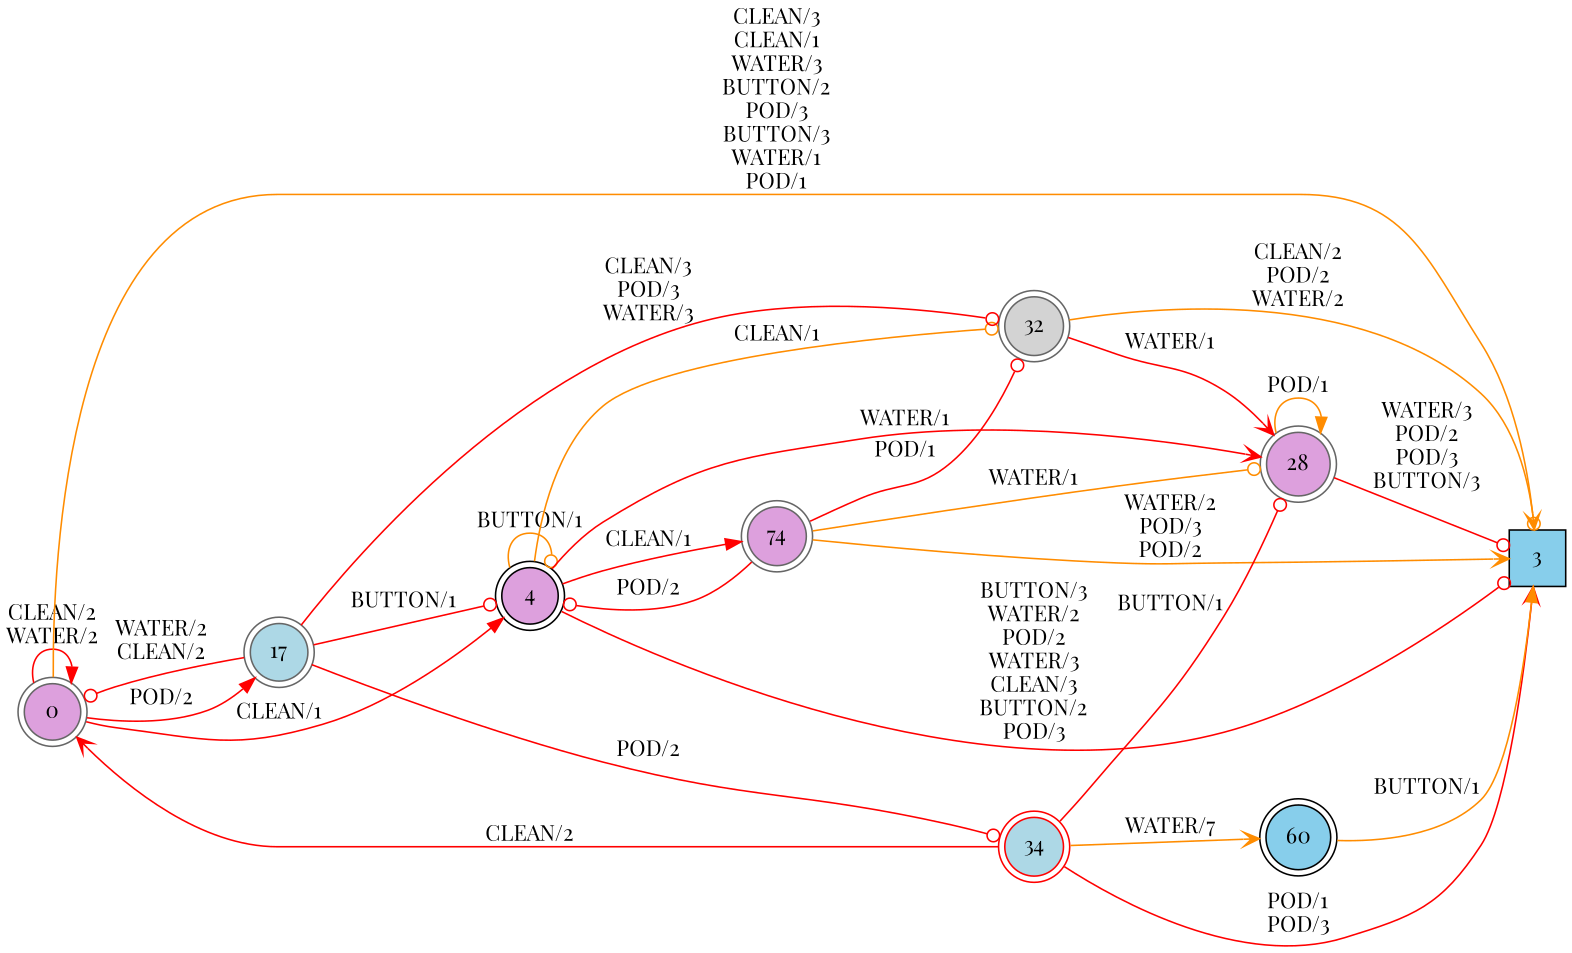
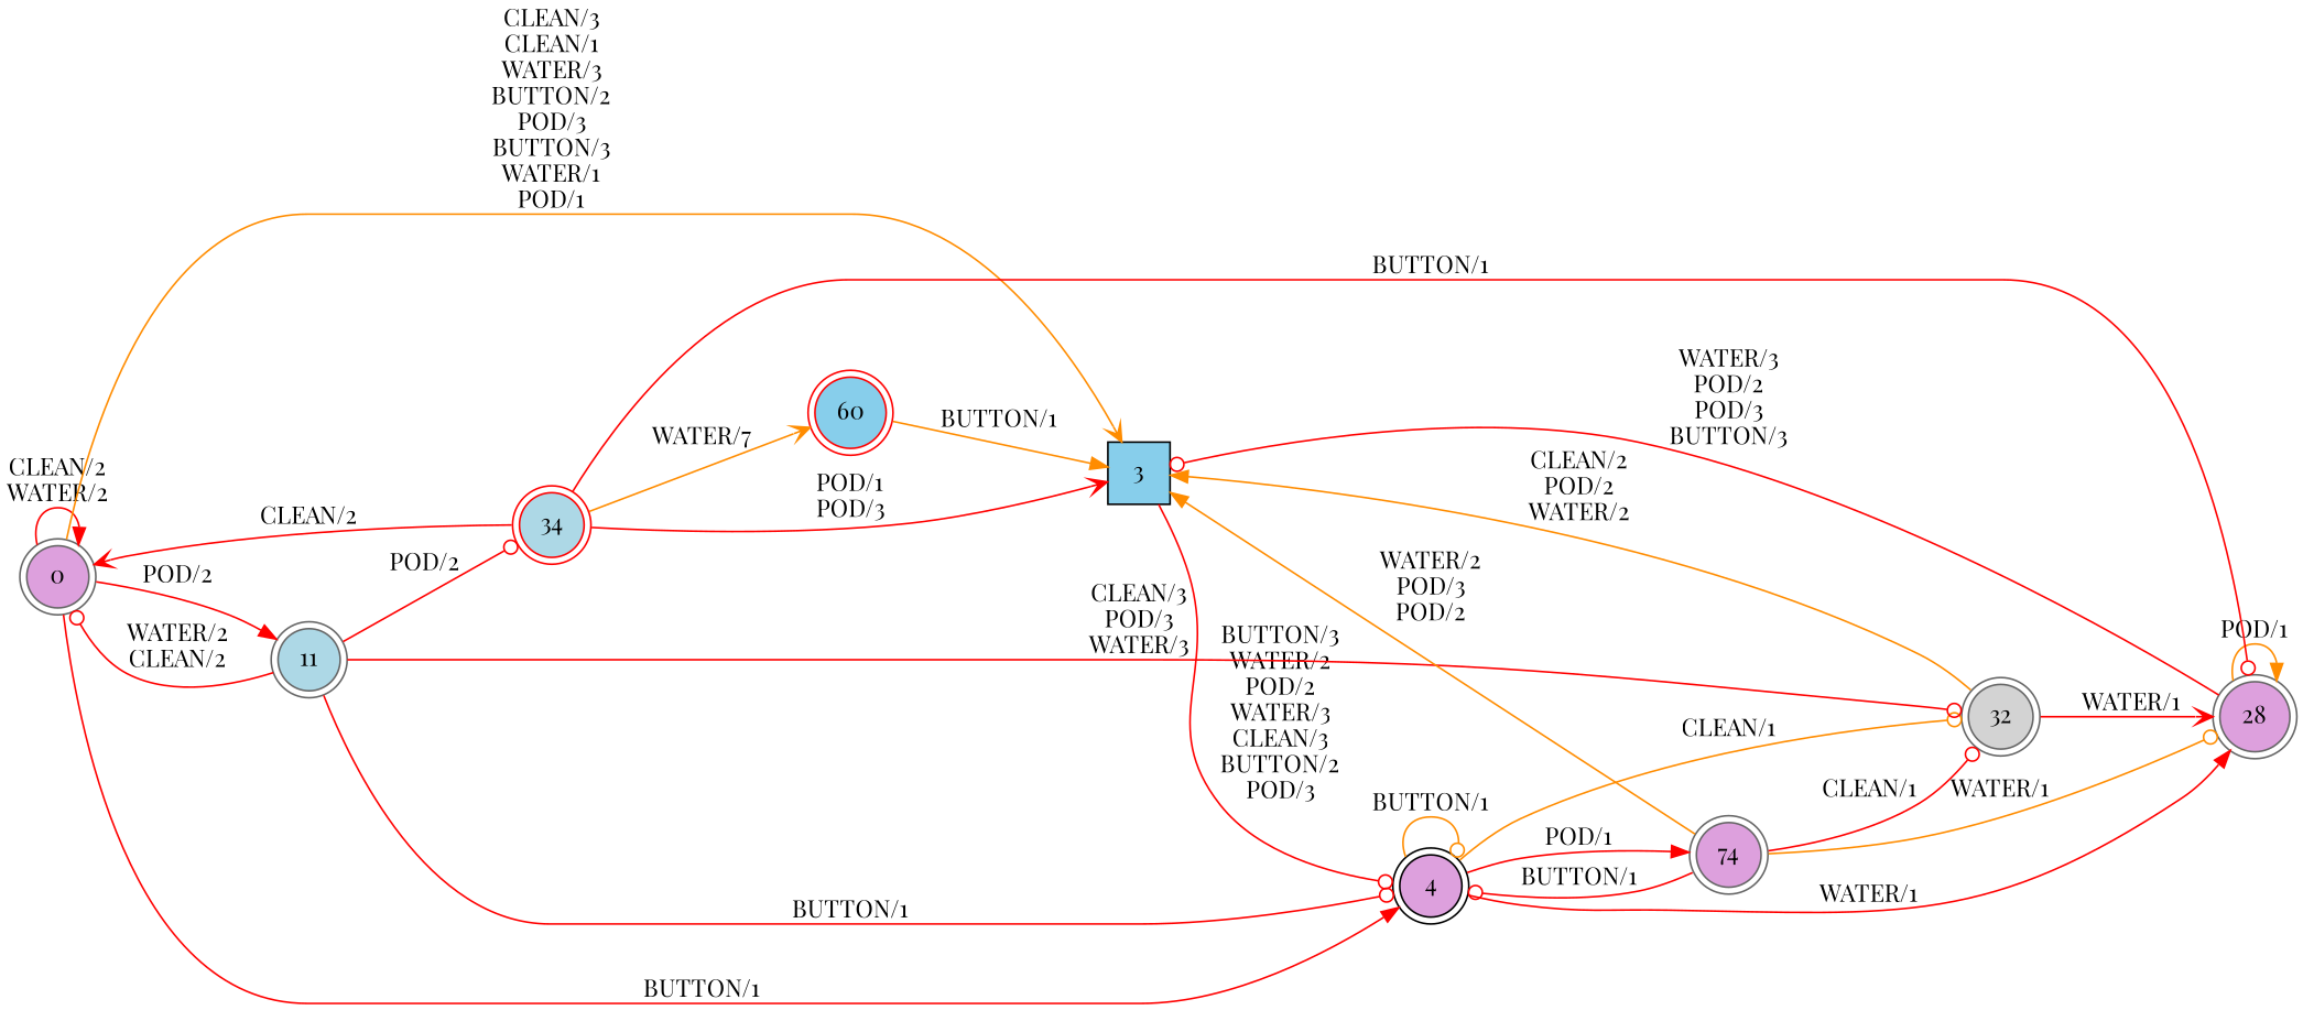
  digraph {
    fontname="Playfair Display"
    rankdir=LR
    node [color=gray40 fillcolor=plum fontname="Playfair Display" shape=doublecircle style=filled]
    edge [arrowhead=odot color=red fontname="Playfair Display"]
    0 [isInitial=True]
    3 [color=black fillcolor=skyblue shape=square]
    4 [color=black]
-   17 [fillcolor=lightblue]
+   17 [fillcolor=lightblue label=11]
    28
    32 [fillcolor=lightgrey]
    74
    34 [color=red fillcolor=lightblue]
-   60 [color=black fillcolor=skyblue]
+   60 [color=red fillcolor=skyblue]
    0 -> 0 [arrowhead=normal label="CLEAN/2\nWATER/2"]
    0 -> 3 [arrowhead=vee color=darkorange label="CLEAN/3\nCLEAN/1\nWATER/3\nBUTTON/2\nPOD/3\nBUTTON/3\nWATER/1\nPOD/1"]
-   0 -> 4 [arrowhead=normal label="CLEAN/1"]
+   0 -> 4 [arrowhead=normal label="BUTTON/1"]
    0 -> 17 [arrowhead=normal label="POD/2"]
-   4 -> 3 [label="BUTTON/3\nWATER/2\nPOD/2\nWATER/3\nCLEAN/3\nBUTTON/2\nPOD/3"]
+   3 -> 4 [label="BUTTON/3\nWATER/2\nPOD/2\nWATER/3\nCLEAN/3\nBUTTON/2\nPOD/3"]
    4 -> 4 [color=darkorange label="BUTTON/1"]
-   4 -> 28 [arrowhead=vee label="WATER/1"]
+   4 -> 28 [arrowhead=normal label="WATER/1"]
    4 -> 32 [color=darkorange label="CLEAN/1"]
-   4 -> 74 [arrowhead=normal label="CLEAN/1"]
+   4 -> 74 [arrowhead=normal label="POD/1"]
    17 -> 0 [label="WATER/2\nCLEAN/2"]
    17 -> 4 [label="BUTTON/1"]
    17 -> 32 [label="CLEAN/3\nPOD/3\nWATER/3"]
    17 -> 34 [label="POD/2"]
    28 -> 3 [label="WATER/3\nPOD/2\nPOD/3\nBUTTON/3"]
    28 -> 28 [arrowhead=normal color=darkorange label="POD/1"]
-   32 -> 3 [color=darkorange label="CLEAN/2\nPOD/2\nWATER/2"]
+   32 -> 3 [arrowhead=normal color=darkorange label="CLEAN/2\nPOD/2\nWATER/2"]
    32 -> 28 [arrowhead=vee label="WATER/1"]
-   74 -> 3 [arrowhead=vee color=darkorange label="WATER/2\nPOD/3\nPOD/2"]
-   74 -> 4 [label="POD/2"]
+   74 -> 3 [arrowhead=normal color=darkorange label="WATER/2\nPOD/3\nPOD/2"]
+   74 -> 4 [label="BUTTON/1"]
    74 -> 28 [color=darkorange label="WATER/1"]
-   74 -> 32 [label="POD/1"]
+   74 -> 32 [label="CLEAN/1"]
    34 -> 0 [arrowhead=vee label="CLEAN/2"]
    34 -> 3 [arrowhead=vee label="POD/1\nPOD/3"]
    34 -> 28 [label="BUTTON/1"]
    34 -> 60 [arrowhead=vee color=darkorange label="WATER/7"]
    60 -> 3 [arrowhead=normal color=darkorange label="BUTTON/1"]
  }
